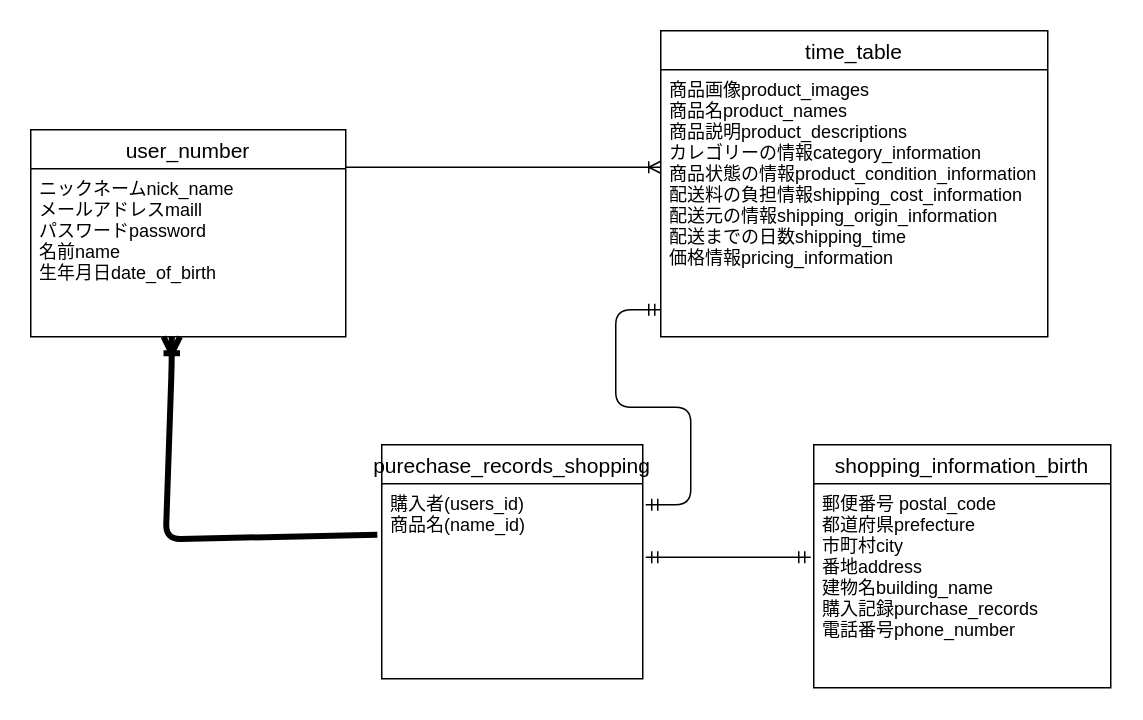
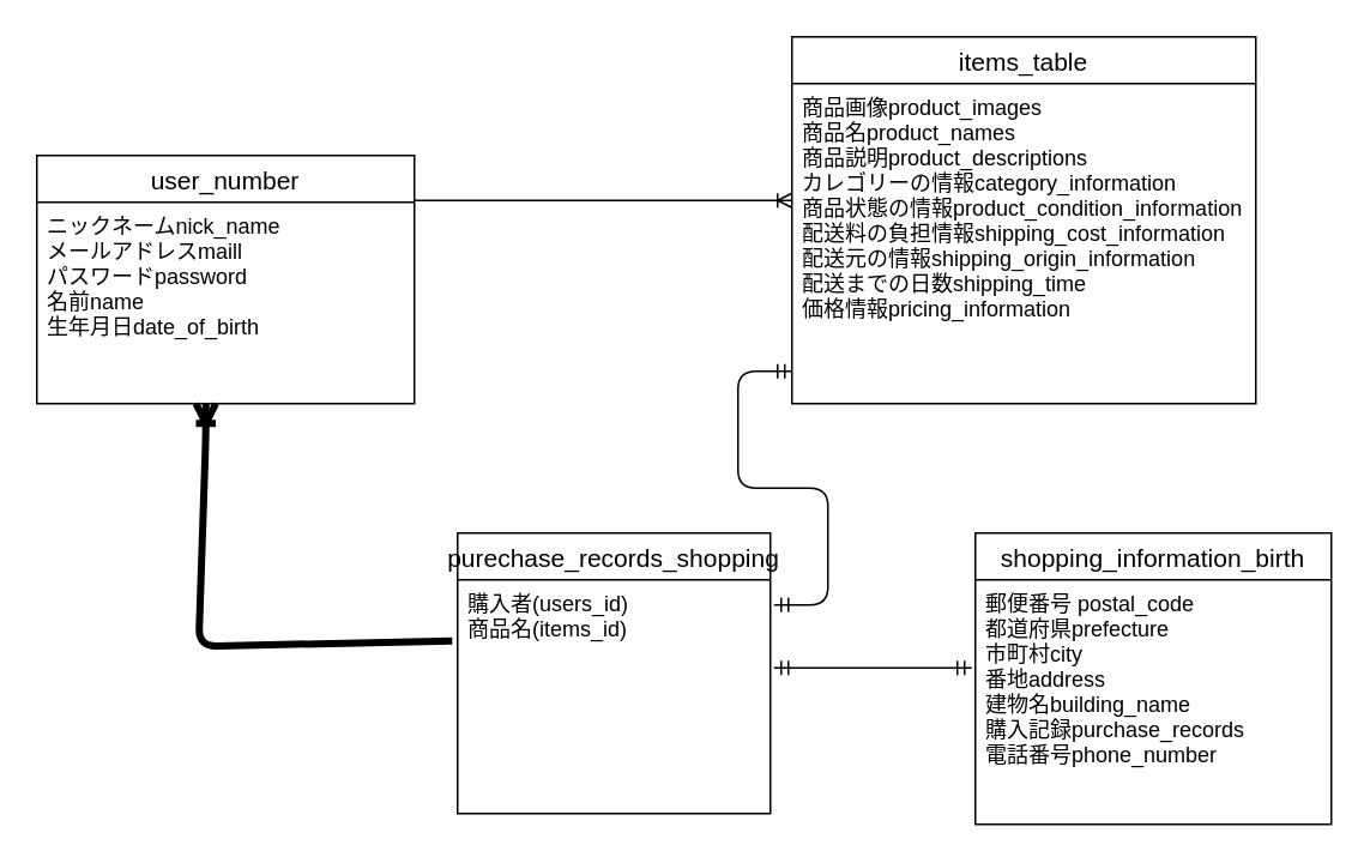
  <mxCell id="0" />
  <mxCell id="1" parent="0" />
  <mxCell id="2" value="" style="edgeStyle=entityRelationEdgeStyle;fontSize=12;html=1;endArrow=ERoneToMany;exitX=1;exitY=0.5;exitDx=0;exitDy=0;entryX=0;entryY=0.5;entryDx=0;entryDy=0;endFill=0;" edge="1" parent="1"><mxGeometry width="100" height="100" relative="1" as="geometry"><mxPoint x="230" y="111" as="sourcePoint" /><mxPoint x="440" y="111" as="targetPoint" /></mxGeometry></mxCell>
  <mxCell id="3" style="edgeStyle=none;html=1;exitX=-0.017;exitY=0.262;exitDx=0;exitDy=0;endArrow=ERoneToMany;endFill=0;strokeWidth=4;rounded=1;strokeColor=default;exitPerimeter=0;" edge="1" parent="1" source="11"><mxGeometry relative="1" as="geometry"><mxPoint x="230" y="359" as="sourcePoint" /><mxPoint x="114" y="224" as="targetPoint" /><Array as="points"><mxPoint x="110" y="359" /><mxPoint x="114" y="242" /></Array></mxGeometry></mxCell>
  <mxCell id="4" value="" style="edgeStyle=entityRelationEdgeStyle;fontSize=12;html=1;endArrow=ERmandOne;startArrow=ERmandOne;exitX=1;exitY=0.5;exitDx=0;exitDy=0;entryX=0;entryY=0.5;entryDx=0;entryDy=0;" edge="1" parent="1"><mxGeometry width="100" height="100" relative="1" as="geometry"><mxPoint x="430" y="371" as="sourcePoint" /><mxPoint x="540" y="371" as="targetPoint" /></mxGeometry></mxCell>
  <mxCell id="5" value="" style="edgeStyle=entityRelationEdgeStyle;fontSize=12;html=1;endArrow=ERmandOne;startArrow=ERmandOne;entryX=0;entryY=0.5;entryDx=0;entryDy=0;" edge="1" parent="1"><mxGeometry width="100" height="100" relative="1" as="geometry"><mxPoint x="430" y="336" as="sourcePoint" /><mxPoint x="440" y="206" as="targetPoint" /></mxGeometry></mxCell>
  <mxCell id="6" value="user_number" style="swimlane;fontStyle=0;childLayout=stackLayout;horizontal=1;startSize=26;horizontalStack=0;resizeParent=1;resizeParentMax=0;resizeLast=0;collapsible=1;marginBottom=0;align=center;fontSize=14;" vertex="1" parent="1"><mxGeometry x="20" y="86" width="210" height="138" as="geometry" /></mxCell>
  <mxCell id="7" value="ニックネームnick_name&#10;メールアドレスmaill&#10;パスワードpassword&#10;名前name&#10;生年月日date_of_birth&#10;" style="text;strokeColor=none;fillColor=none;spacingLeft=4;spacingRight=4;overflow=hidden;rotatable=0;points=[[0,0.5],[1,0.5]];portConstraint=eastwest;fontSize=12;" vertex="1" parent="6"><mxGeometry y="26" width="210" height="112" as="geometry" /></mxCell>
- <mxCell id="8" value="time_table" style="swimlane;fontStyle=0;childLayout=stackLayout;horizontal=1;startSize=26;horizontalStack=0;resizeParent=1;resizeParentMax=0;resizeLast=0;collapsible=1;marginBottom=0;align=center;fontSize=14;" vertex="1" parent="1"><mxGeometry x="440" y="20" width="258" height="204" as="geometry" /></mxCell>
+ <mxCell id="8" value="items_table" style="swimlane;fontStyle=0;childLayout=stackLayout;horizontal=1;startSize=26;horizontalStack=0;resizeParent=1;resizeParentMax=0;resizeLast=0;collapsible=1;marginBottom=0;align=center;fontSize=14;" vertex="1" parent="1"><mxGeometry x="440" y="20" width="258" height="204" as="geometry" /></mxCell>
  <mxCell id="9" value="商品画像product_images&#10;商品名product_names&#10;商品説明product_descriptions&#10;カレゴリーの情報category_information&#10;商品状態の情報product_condition_information&#10;配送料の負担情報shipping_cost_information&#10;配送元の情報shipping_origin_information&#10;配送までの日数shipping_time&#10;価格情報pricing_information&#10;" style="text;strokeColor=none;fillColor=none;spacingLeft=4;spacingRight=4;overflow=hidden;rotatable=0;points=[[0,0.5],[1,0.5]];portConstraint=eastwest;fontSize=12;" vertex="1" parent="8"><mxGeometry y="26" width="258" height="178" as="geometry" /></mxCell>
  <mxCell id="10" value="purechase_records_shopping" style="swimlane;fontStyle=0;childLayout=stackLayout;horizontal=1;startSize=26;horizontalStack=0;resizeParent=1;resizeParentMax=0;resizeLast=0;collapsible=1;marginBottom=0;align=center;fontSize=14;" vertex="1" parent="1"><mxGeometry x="254" y="296" width="174" height="156" as="geometry" /></mxCell>
- <mxCell id="11" value="購入者(users_id)&#10;商品名(name_id)&#10;" style="text;strokeColor=none;fillColor=none;spacingLeft=4;spacingRight=4;overflow=hidden;rotatable=0;points=[[0,0.5],[1,0.5]];portConstraint=eastwest;fontSize=12;" vertex="1" parent="10"><mxGeometry y="26" width="174" height="130" as="geometry" /></mxCell>
+ <mxCell id="11" value="購入者(users_id)&#10;商品名(items_id)&#10;" style="text;strokeColor=none;fillColor=none;spacingLeft=4;spacingRight=4;overflow=hidden;rotatable=0;points=[[0,0.5],[1,0.5]];portConstraint=eastwest;fontSize=12;" vertex="1" parent="10"><mxGeometry y="26" width="174" height="130" as="geometry" /></mxCell>
  <mxCell id="12" value="shopping_information_birth" style="swimlane;fontStyle=0;childLayout=stackLayout;horizontal=1;startSize=26;horizontalStack=0;resizeParent=1;resizeParentMax=0;resizeLast=0;collapsible=1;marginBottom=0;align=center;fontSize=14;" vertex="1" parent="1"><mxGeometry x="542" y="296" width="198" height="162" as="geometry" /></mxCell>
  <mxCell id="13" value="郵便番号 postal_code&#10;都道府県prefecture&#10;市町村city&#10;番地address&#10;建物名building_name&#10;購入記録purchase_records&#10;電話番号phone_number&#10;" style="text;strokeColor=none;fillColor=none;spacingLeft=4;spacingRight=4;overflow=hidden;rotatable=0;points=[[0,0.5],[1,0.5]];portConstraint=eastwest;fontSize=12;" vertex="1" parent="12"><mxGeometry y="26" width="198" height="136" as="geometry" /></mxCell>
